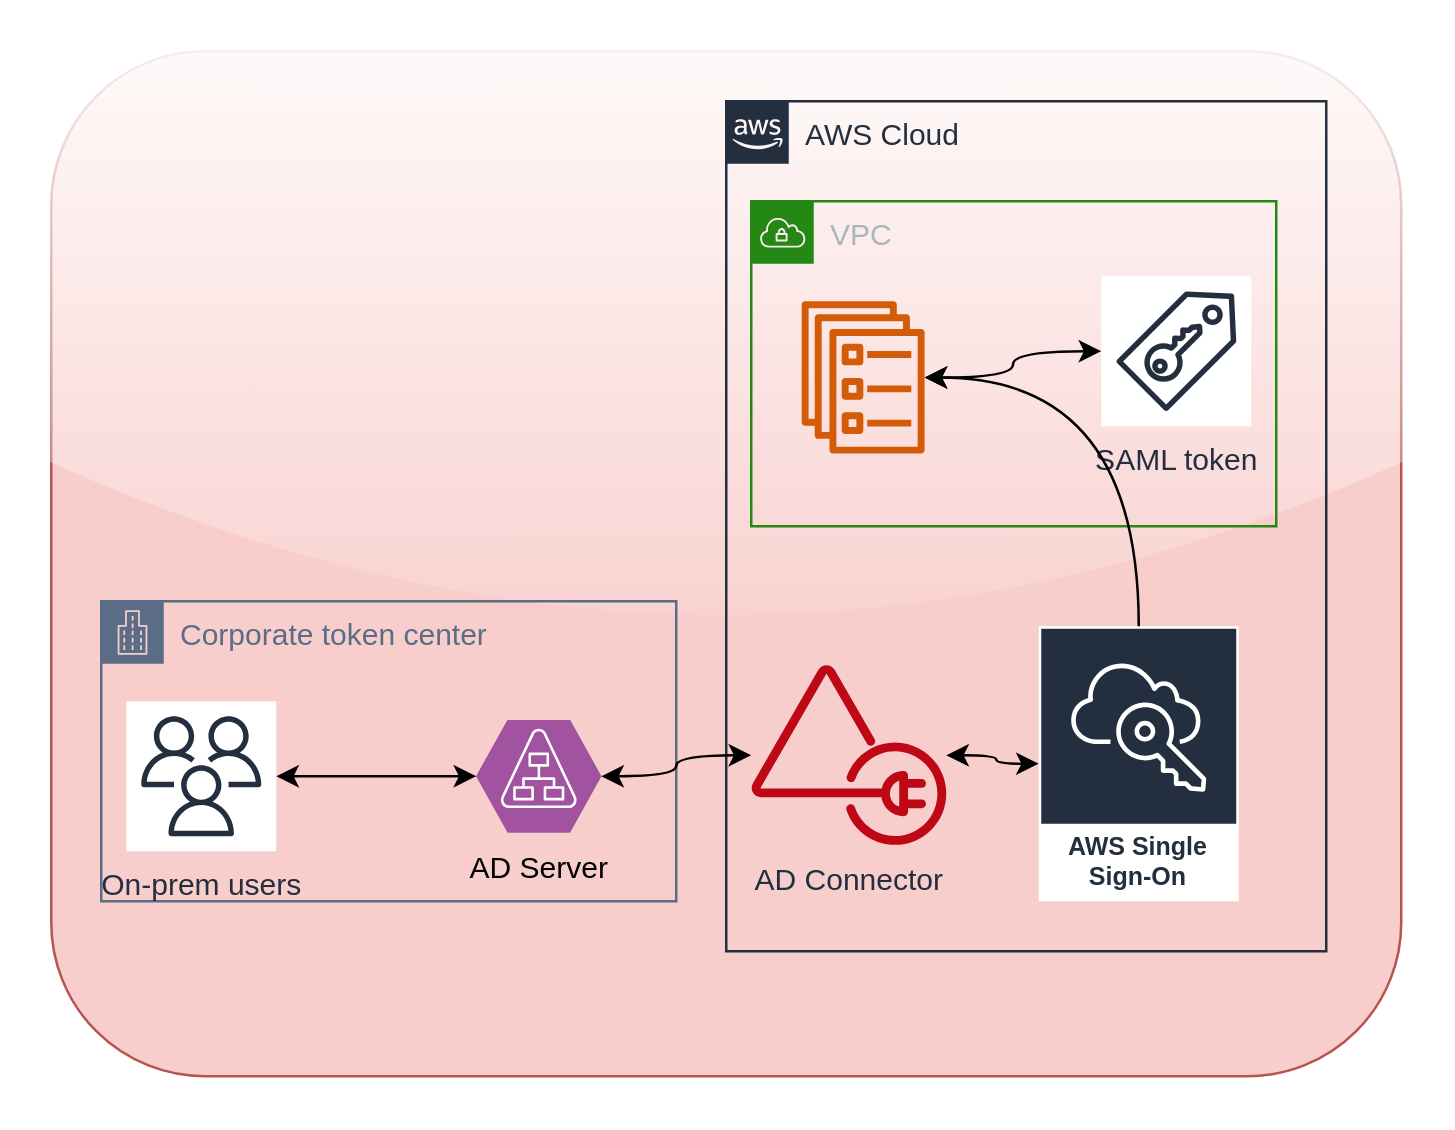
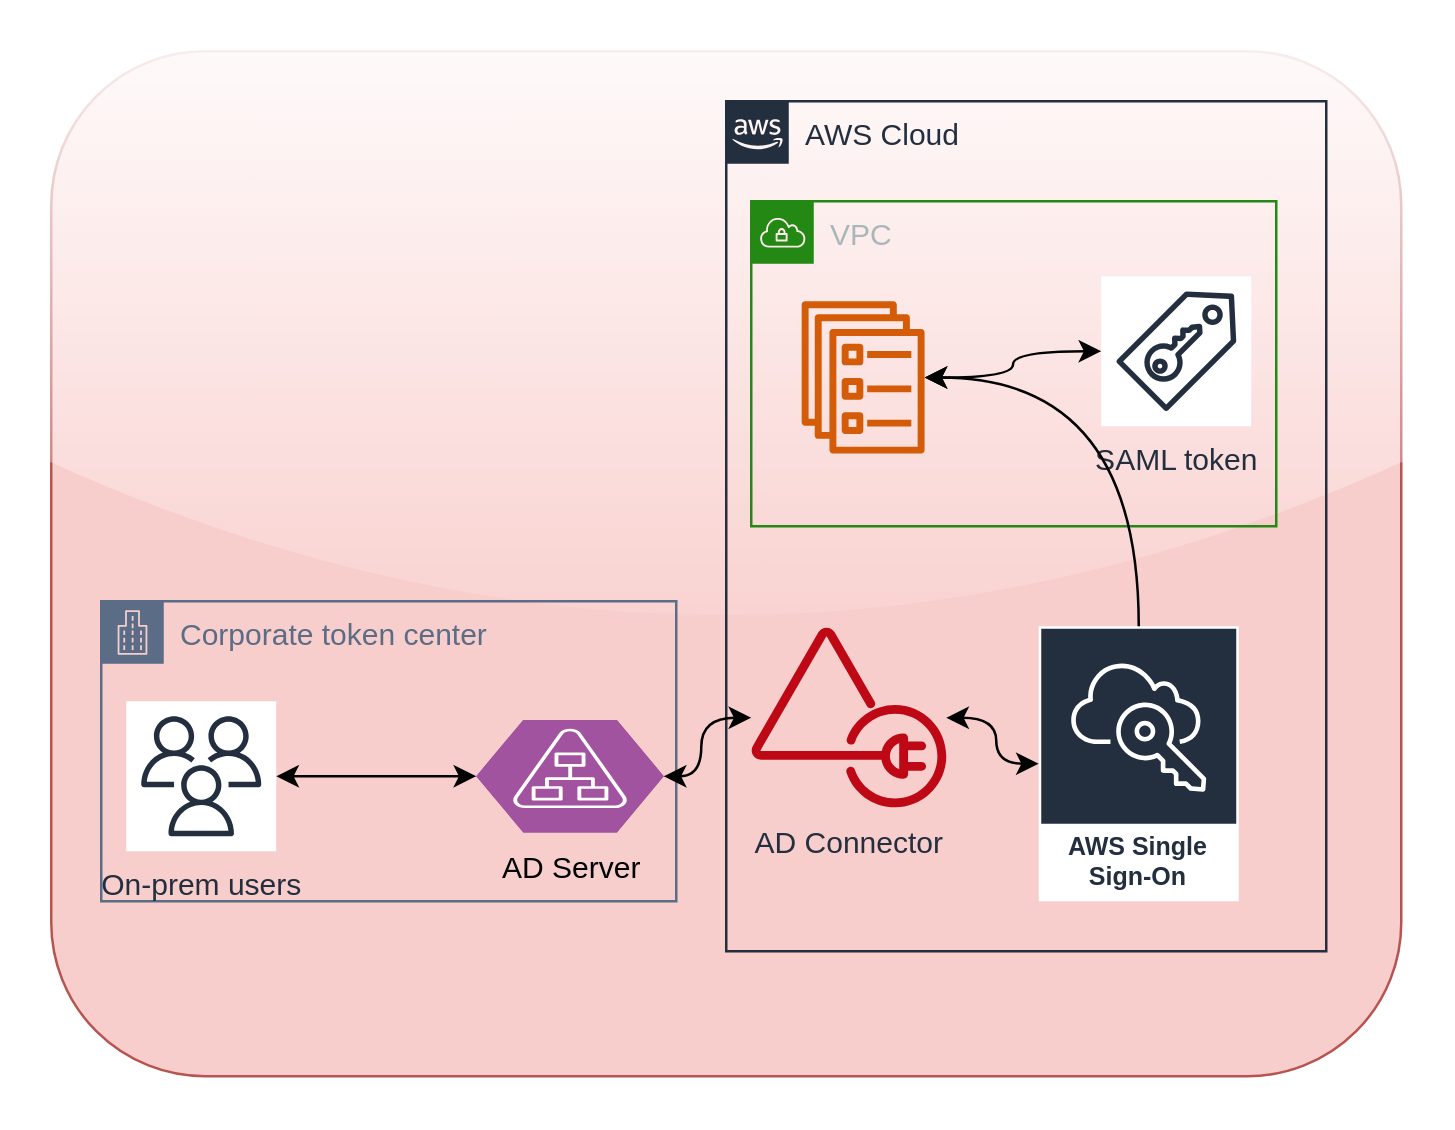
  <mxCell id="0" />
  <mxCell id="1" parent="0" />
  <mxCell id="2" value="" style="rounded=1;whiteSpace=wrap;html=1;fillColor=#f8cecc;strokeColor=#b85450;glass=1;" parent="1" vertex="1"><mxGeometry x="20" y="20" width="540" height="410" as="geometry" /></mxCell>
  <mxCell id="3" value="Corporate token center" style="points=[[0,0],[0.25,0],[0.5,0],[0.75,0],[1,0],[1,0.25],[1,0.5],[1,0.75],[1,1],[0.75,1],[0.5,1],[0.25,1],[0,1],[0,0.75],[0,0.5],[0,0.25]];outlineConnect=0;gradientColor=none;html=1;whiteSpace=wrap;fontSize=12;fontStyle=0;container=1;pointerEvents=0;collapsible=0;recursiveResize=0;shape=mxgraph.aws4.group;grIcon=mxgraph.aws4.group_corporate_data_center;strokeColor=#5A6C86;fillColor=none;verticalAlign=top;align=left;spacingLeft=30;fontColor=#5A6C86;dashed=0;" vertex="1" parent="1"><mxGeometry x="40" y="240" width="230" height="120" as="geometry" /></mxCell>
- <mxCell id="4" value="AD Server" style="verticalLabelPosition=bottom;sketch=0;html=1;fillColor=#A153A0;strokeColor=#ffffff;verticalAlign=top;align=center;points=[[0,0.5,0],[0.125,0.25,0],[0.25,0,0],[0.5,0,0],[0.75,0,0],[0.875,0.25,0],[1,0.5,0],[0.875,0.75,0],[0.75,1,0],[0.5,1,0],[0.125,0.75,0]];pointerEvents=1;shape=mxgraph.cisco_safe.compositeIcon;bgIcon=mxgraph.cisco_safe.design.blank_device;resIcon=mxgraph.cisco_safe.design.ms_active_directory;" vertex="1" parent="3"><mxGeometry x="150" y="47.5" width="50" height="45" as="geometry" /></mxCell>
+ <mxCell id="4" value="AD Server" style="verticalLabelPosition=bottom;sketch=0;html=1;fillColor=#A153A0;strokeColor=#ffffff;verticalAlign=top;align=center;points=[[0,0.5,0],[0.125,0.25,0],[0.25,0,0],[0.5,0,0],[0.75,0,0],[0.875,0.25,0],[1,0.5,0],[0.875,0.75,0],[0.75,1,0],[0.5,1,0],[0.125,0.75,0]];pointerEvents=1;shape=mxgraph.cisco_safe.compositeIcon;bgIcon=mxgraph.cisco_safe.design.blank_device;resIcon=mxgraph.cisco_safe.design.ms_active_directory;" vertex="1" parent="3"><mxGeometry x="150" y="47.5" width="75" height="45" as="geometry" /></mxCell>
  <mxCell id="5" style="edgeStyle=orthogonalEdgeStyle;rounded=0;orthogonalLoop=1;jettySize=auto;html=1;entryX=0;entryY=0.5;entryDx=0;entryDy=0;entryPerimeter=0;startArrow=classic;startFill=1;" edge="1" parent="1" source="6" target="4"><mxGeometry relative="1" as="geometry" /></mxCell>
  <mxCell id="6" value="On-prem users" style="sketch=0;outlineConnect=0;fontColor=#232F3E;gradientColor=none;strokeColor=#232F3E;fillColor=#ffffff;dashed=0;verticalLabelPosition=bottom;verticalAlign=top;align=center;html=1;fontSize=12;fontStyle=0;aspect=fixed;shape=mxgraph.aws4.resourceIcon;resIcon=mxgraph.aws4.users;" vertex="1" parent="1"><mxGeometry x="50" y="280" width="60" height="60" as="geometry" /></mxCell>
  <mxCell id="7" value="AWS Cloud" style="points=[[0,0],[0.25,0],[0.5,0],[0.75,0],[1,0],[1,0.25],[1,0.5],[1,0.75],[1,1],[0.75,1],[0.5,1],[0.25,1],[0,1],[0,0.75],[0,0.5],[0,0.25]];outlineConnect=0;gradientColor=none;html=1;whiteSpace=wrap;fontSize=12;fontStyle=0;container=1;pointerEvents=0;collapsible=0;recursiveResize=0;shape=mxgraph.aws4.group;grIcon=mxgraph.aws4.group_aws_cloud_alt;strokeColor=#232F3E;fillColor=none;verticalAlign=top;align=left;spacingLeft=30;fontColor=#232F3E;dashed=0;" vertex="1" parent="1"><mxGeometry x="290" y="40" width="240" height="340" as="geometry" /></mxCell>
  <mxCell id="8" value="AWS Single Sign-On" style="sketch=0;outlineConnect=0;fontColor=#232F3E;gradientColor=none;strokeColor=#ffffff;fillColor=#232F3E;dashed=0;verticalLabelPosition=middle;verticalAlign=bottom;align=center;html=1;whiteSpace=wrap;fontSize=10;fontStyle=1;spacing=3;shape=mxgraph.aws4.productIcon;prIcon=mxgraph.aws4.single_sign_on;" vertex="1" parent="7"><mxGeometry x="125" y="210" width="80" height="110" as="geometry" /></mxCell>
  <mxCell id="9" style="edgeStyle=orthogonalEdgeStyle;rounded=0;orthogonalLoop=1;jettySize=auto;html=1;startArrow=classic;startFill=1;curved=1;" edge="1" parent="7" source="10" target="8"><mxGeometry relative="1" as="geometry" /></mxCell>
- <mxCell id="10" value="AD Connector" style="sketch=0;outlineConnect=0;fontColor=#232F3E;gradientColor=none;fillColor=#BF0816;strokeColor=none;dashed=0;verticalLabelPosition=bottom;verticalAlign=top;align=center;html=1;fontSize=12;fontStyle=0;aspect=fixed;pointerEvents=1;shape=mxgraph.aws4.ad_connector;" vertex="1" parent="7"><mxGeometry x="10" y="225" width="78" height="73" as="geometry" /></mxCell>
+ <mxCell id="10" value="AD Connector" style="sketch=0;outlineConnect=0;fontColor=#232F3E;gradientColor=none;fillColor=#BF0816;strokeColor=none;dashed=0;verticalLabelPosition=bottom;verticalAlign=top;align=center;html=1;fontSize=12;fontStyle=0;aspect=fixed;pointerEvents=1;shape=mxgraph.aws4.ad_connector;" vertex="1" parent="7"><mxGeometry x="10" y="210" width="78" height="73" as="geometry" /></mxCell>
  <mxCell id="11" value="VPC" style="points=[[0,0],[0.25,0],[0.5,0],[0.75,0],[1,0],[1,0.25],[1,0.5],[1,0.75],[1,1],[0.75,1],[0.5,1],[0.25,1],[0,1],[0,0.75],[0,0.5],[0,0.25]];outlineConnect=0;gradientColor=none;html=1;whiteSpace=wrap;fontSize=12;fontStyle=0;container=1;pointerEvents=0;collapsible=0;recursiveResize=0;shape=mxgraph.aws4.group;grIcon=mxgraph.aws4.group_vpc;strokeColor=#248814;fillColor=none;verticalAlign=top;align=left;spacingLeft=30;fontColor=#AAB7B8;dashed=0;" vertex="1" parent="7"><mxGeometry x="10" y="40" width="210" height="130" as="geometry" /></mxCell>
  <mxCell id="12" style="edgeStyle=orthogonalEdgeStyle;curved=1;rounded=0;orthogonalLoop=1;jettySize=auto;html=1;startArrow=classic;startFill=1;" edge="1" parent="11" source="13" target="14"><mxGeometry relative="1" as="geometry" /></mxCell>
  <mxCell id="13" value="" style="sketch=0;outlineConnect=0;fontColor=#232F3E;gradientColor=none;fillColor=#D45B07;strokeColor=none;dashed=0;verticalLabelPosition=bottom;verticalAlign=top;align=center;html=1;fontSize=12;fontStyle=0;aspect=fixed;pointerEvents=1;shape=mxgraph.aws4.ecs_service;" vertex="1" parent="11"><mxGeometry x="20" y="40" width="49.5" height="60.92" as="geometry" /></mxCell>
  <mxCell id="14" value="SAML token" style="sketch=0;outlineConnect=0;fontColor=#232F3E;gradientColor=none;strokeColor=#232F3E;fillColor=#ffffff;dashed=0;verticalLabelPosition=bottom;verticalAlign=top;align=center;html=1;fontSize=12;fontStyle=0;aspect=fixed;shape=mxgraph.aws4.resourceIcon;resIcon=mxgraph.aws4.saml_token;" vertex="1" parent="11"><mxGeometry x="140" y="30" width="60" height="60" as="geometry" /></mxCell>
  <mxCell id="15" style="edgeStyle=orthogonalEdgeStyle;curved=1;rounded=0;orthogonalLoop=1;jettySize=auto;html=1;startArrow=classic;startFill=1;endArrow=none;endFill=0;" edge="1" parent="7" source="13" target="8"><mxGeometry relative="1" as="geometry" /></mxCell>
  <mxCell id="16" style="edgeStyle=orthogonalEdgeStyle;rounded=0;orthogonalLoop=1;jettySize=auto;html=1;entryX=1;entryY=0.5;entryDx=0;entryDy=0;entryPerimeter=0;startArrow=classic;startFill=1;curved=1;" edge="1" parent="1" source="10" target="4"><mxGeometry relative="1" as="geometry" /></mxCell>
